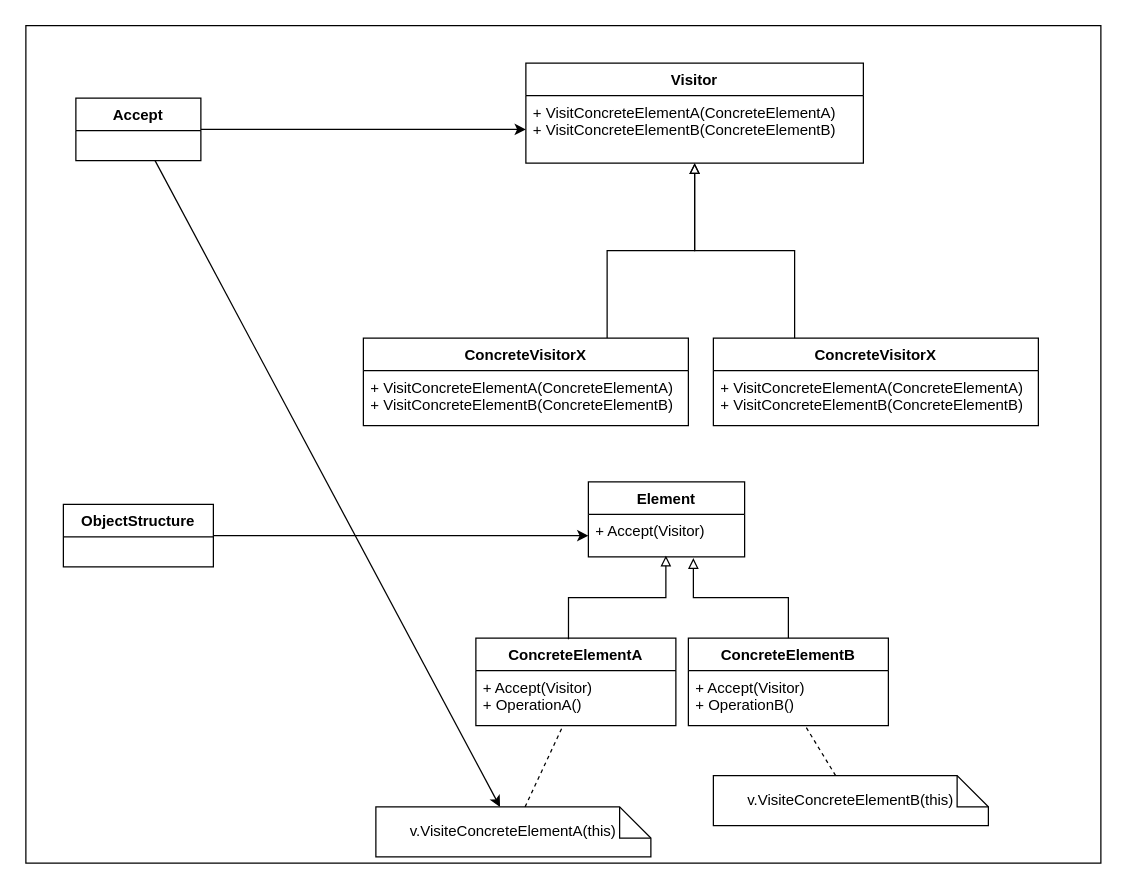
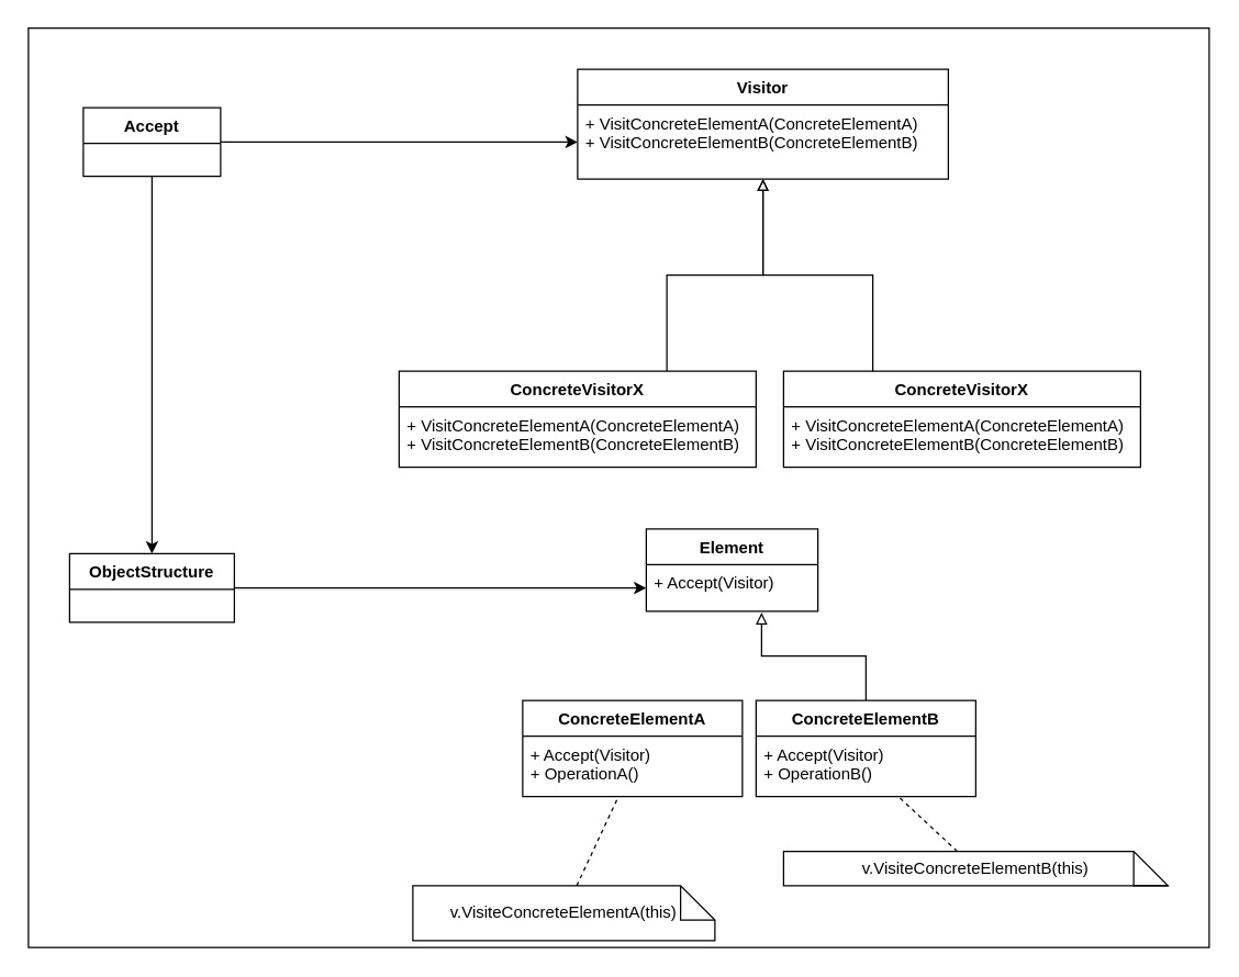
  <mxCell id="0" />
  <mxCell id="1" parent="0" />
  <mxCell id="2" value="" style="rounded=0;whiteSpace=wrap;html=1;" parent="1" vertex="1"><mxGeometry x="20" y="20" width="860" height="670" as="geometry" /></mxCell>
  <mxCell id="3" value="Visitor" style="swimlane;fontStyle=1;align=center;verticalAlign=top;childLayout=stackLayout;horizontal=1;startSize=26;horizontalStack=0;resizeParent=1;resizeParentMax=0;resizeLast=0;collapsible=1;marginBottom=0;whiteSpace=wrap;html=1;" parent="1" vertex="1"><mxGeometry x="420" y="50" width="270" height="80" as="geometry" /></mxCell>
  <mxCell id="4" value="+ VisitConcreteElementA(ConcreteElementA)&lt;br&gt;+ VisitConcreteElementB(ConcreteElementB)" style="text;strokeColor=none;fillColor=none;align=left;verticalAlign=top;spacingLeft=4;spacingRight=4;overflow=hidden;rotatable=0;points=[[0,0.5],[1,0.5]];portConstraint=eastwest;whiteSpace=wrap;html=1;" parent="3" vertex="1"><mxGeometry y="26" width="270" height="54" as="geometry" /></mxCell>
  <mxCell id="5" style="edgeStyle=orthogonalEdgeStyle;rounded=0;orthogonalLoop=1;jettySize=auto;html=1;endArrow=block;endFill=0;exitX=0.75;exitY=0;exitDx=0;exitDy=0;" parent="1" source="6" target="3" edge="1"><mxGeometry relative="1" as="geometry" /></mxCell>
  <mxCell id="6" value="ConcreteVisitorX" style="swimlane;fontStyle=1;align=center;verticalAlign=top;childLayout=stackLayout;horizontal=1;startSize=26;horizontalStack=0;resizeParent=1;resizeParentMax=0;resizeLast=0;collapsible=1;marginBottom=0;whiteSpace=wrap;html=1;" parent="1" vertex="1"><mxGeometry x="290" y="270" width="260" height="70" as="geometry" /></mxCell>
  <mxCell id="7" value="+ VisitConcreteElementA(ConcreteElementA)&lt;br&gt;+ VisitConcreteElementB(ConcreteElementB)" style="text;strokeColor=none;fillColor=none;align=left;verticalAlign=top;spacingLeft=4;spacingRight=4;overflow=hidden;rotatable=0;points=[[0,0.5],[1,0.5]];portConstraint=eastwest;whiteSpace=wrap;html=1;" parent="6" vertex="1"><mxGeometry y="26" width="260" height="44" as="geometry" /></mxCell>
  <mxCell id="8" value="ConcreteVisitorX" style="swimlane;fontStyle=1;align=center;verticalAlign=top;childLayout=stackLayout;horizontal=1;startSize=26;horizontalStack=0;resizeParent=1;resizeParentMax=0;resizeLast=0;collapsible=1;marginBottom=0;whiteSpace=wrap;html=1;" parent="1" vertex="1"><mxGeometry x="570" y="270" width="260" height="70" as="geometry" /></mxCell>
  <mxCell id="9" value="+ VisitConcreteElementA(ConcreteElementA)&lt;br&gt;+ VisitConcreteElementB(ConcreteElementB)" style="text;strokeColor=none;fillColor=none;align=left;verticalAlign=top;spacingLeft=4;spacingRight=4;overflow=hidden;rotatable=0;points=[[0,0.5],[1,0.5]];portConstraint=eastwest;whiteSpace=wrap;html=1;" parent="8" vertex="1"><mxGeometry y="26" width="260" height="44" as="geometry" /></mxCell>
  <mxCell id="10" style="edgeStyle=orthogonalEdgeStyle;rounded=0;orthogonalLoop=1;jettySize=auto;html=1;endArrow=block;endFill=0;exitX=0.25;exitY=0;exitDx=0;exitDy=0;entryX=0.5;entryY=1;entryDx=0;entryDy=0;entryPerimeter=0;" parent="1" source="8" target="4" edge="1"><mxGeometry relative="1" as="geometry"><mxPoint x="435" y="260" as="sourcePoint" /><mxPoint x="495" y="120" as="targetPoint" /></mxGeometry></mxCell>
- <mxCell id="11" style="edgeStyle=none;html=1;" parent="1" source="13" target="25" edge="1"><mxGeometry relative="1" as="geometry" /></mxCell>
+ <mxCell id="11" style="edgeStyle=none;html=1;" parent="1" source="13" target="15" edge="1"><mxGeometry relative="1" as="geometry" /></mxCell>
  <mxCell id="12" style="edgeStyle=none;html=1;entryX=0;entryY=0.5;entryDx=0;entryDy=0;" parent="1" source="13" target="4" edge="1"><mxGeometry relative="1" as="geometry" /></mxCell>
  <mxCell id="13" value="Accept" style="swimlane;fontStyle=1;align=center;verticalAlign=top;childLayout=stackLayout;horizontal=1;startSize=26;horizontalStack=0;resizeParent=1;resizeParentMax=0;resizeLast=0;collapsible=1;marginBottom=0;whiteSpace=wrap;html=1;" parent="1" vertex="1"><mxGeometry x="60" y="78" width="100" height="50" as="geometry" /></mxCell>
  <mxCell id="14" style="edgeStyle=none;html=1;" parent="1" source="15" target="17" edge="1"><mxGeometry relative="1" as="geometry" /></mxCell>
  <mxCell id="15" value="ObjectStructure" style="swimlane;fontStyle=1;align=center;verticalAlign=top;childLayout=stackLayout;horizontal=1;startSize=26;horizontalStack=0;resizeParent=1;resizeParentMax=0;resizeLast=0;collapsible=1;marginBottom=0;whiteSpace=wrap;html=1;" parent="1" vertex="1"><mxGeometry x="50" y="403" width="120" height="50" as="geometry" /></mxCell>
  <mxCell id="16" value="Element" style="swimlane;fontStyle=1;align=center;verticalAlign=top;childLayout=stackLayout;horizontal=1;startSize=26;horizontalStack=0;resizeParent=1;resizeParentMax=0;resizeLast=0;collapsible=1;marginBottom=0;whiteSpace=wrap;html=1;" parent="1" vertex="1"><mxGeometry x="470" y="385" width="125" height="60" as="geometry" /></mxCell>
  <mxCell id="17" value="+ Accept(Visitor)" style="text;strokeColor=none;fillColor=none;align=left;verticalAlign=top;spacingLeft=4;spacingRight=4;overflow=hidden;rotatable=0;points=[[0,0.5],[1,0.5]];portConstraint=eastwest;whiteSpace=wrap;html=1;" parent="16" vertex="1"><mxGeometry y="26" width="125" height="34" as="geometry" /></mxCell>
  <mxCell id="18" value="ConcreteElementA" style="swimlane;fontStyle=1;align=center;verticalAlign=top;childLayout=stackLayout;horizontal=1;startSize=26;horizontalStack=0;resizeParent=1;resizeParentMax=0;resizeLast=0;collapsible=1;marginBottom=0;whiteSpace=wrap;html=1;" parent="1" vertex="1"><mxGeometry x="380" y="510" width="160" height="70" as="geometry" /></mxCell>
  <mxCell id="19" value="+ Accept(Visitor)&lt;br&gt;+ OperationA()" style="text;strokeColor=none;fillColor=none;align=left;verticalAlign=top;spacingLeft=4;spacingRight=4;overflow=hidden;rotatable=0;points=[[0,0.5],[1,0.5]];portConstraint=eastwest;whiteSpace=wrap;html=1;" parent="18" vertex="1"><mxGeometry y="26" width="160" height="44" as="geometry" /></mxCell>
- <mxCell id="20" style="edgeStyle=orthogonalEdgeStyle;rounded=0;orthogonalLoop=1;jettySize=auto;html=1;endArrow=block;endFill=0;exitX=0.463;exitY=0.014;exitDx=0;exitDy=0;entryX=0.496;entryY=0.971;entryDx=0;entryDy=0;entryPerimeter=0;exitPerimeter=0;" parent="1" source="18" target="17" edge="1"><mxGeometry relative="1" as="geometry"><mxPoint x="495" y="280" as="sourcePoint" /><mxPoint x="565" y="140" as="targetPoint" /></mxGeometry></mxCell>
  <mxCell id="21" style="edgeStyle=orthogonalEdgeStyle;rounded=0;orthogonalLoop=1;jettySize=auto;html=1;endArrow=block;endFill=0;exitX=0.5;exitY=0;exitDx=0;exitDy=0;entryX=0.672;entryY=1.029;entryDx=0;entryDy=0;entryPerimeter=0;" parent="1" source="22" target="17" edge="1"><mxGeometry relative="1" as="geometry"><mxPoint x="760" y="579.97" as="sourcePoint" /><mxPoint x="533" y="440" as="targetPoint" /></mxGeometry></mxCell>
  <mxCell id="22" value="ConcreteElementB" style="swimlane;fontStyle=1;align=center;verticalAlign=top;childLayout=stackLayout;horizontal=1;startSize=26;horizontalStack=0;resizeParent=1;resizeParentMax=0;resizeLast=0;collapsible=1;marginBottom=0;whiteSpace=wrap;html=1;" parent="1" vertex="1"><mxGeometry x="550" y="510" width="160" height="70" as="geometry" /></mxCell>
  <mxCell id="23" value="+ Accept(Visitor)&lt;br&gt;+ OperationB()" style="text;strokeColor=none;fillColor=none;align=left;verticalAlign=top;spacingLeft=4;spacingRight=4;overflow=hidden;rotatable=0;points=[[0,0.5],[1,0.5]];portConstraint=eastwest;whiteSpace=wrap;html=1;" parent="22" vertex="1"><mxGeometry y="26" width="160" height="44" as="geometry" /></mxCell>
  <mxCell id="24" style="edgeStyle=none;html=1;dashed=1;endArrow=none;endFill=0;" parent="1" source="25" target="19" edge="1"><mxGeometry relative="1" as="geometry" /></mxCell>
  <mxCell id="25" value="v.VisiteConcreteElementA(this)" style="shape=note2;boundedLbl=1;whiteSpace=wrap;html=1;size=25;verticalAlign=middle;align=center;" parent="1" vertex="1"><mxGeometry x="300" y="645" width="220" height="40" as="geometry" /></mxCell>
  <mxCell id="26" style="edgeStyle=none;html=1;dashed=1;endArrow=none;endFill=0;" parent="1" source="27" target="23" edge="1"><mxGeometry relative="1" as="geometry" /></mxCell>
- <mxCell id="27" value="v.VisiteConcreteElementB(this)" style="shape=note2;boundedLbl=1;whiteSpace=wrap;html=1;size=25;verticalAlign=middle;align=center;" parent="1" vertex="1"><mxGeometry x="570" y="620" width="220" height="40" as="geometry" /></mxCell>
+ <mxCell id="27" value="v.VisiteConcreteElementB(this)" style="shape=note2;boundedLbl=1;whiteSpace=wrap;html=1;size=25;verticalAlign=middle;align=center;" parent="1" vertex="1"><mxGeometry x="570" y="620" width="280" height="25" as="geometry" /></mxCell>
